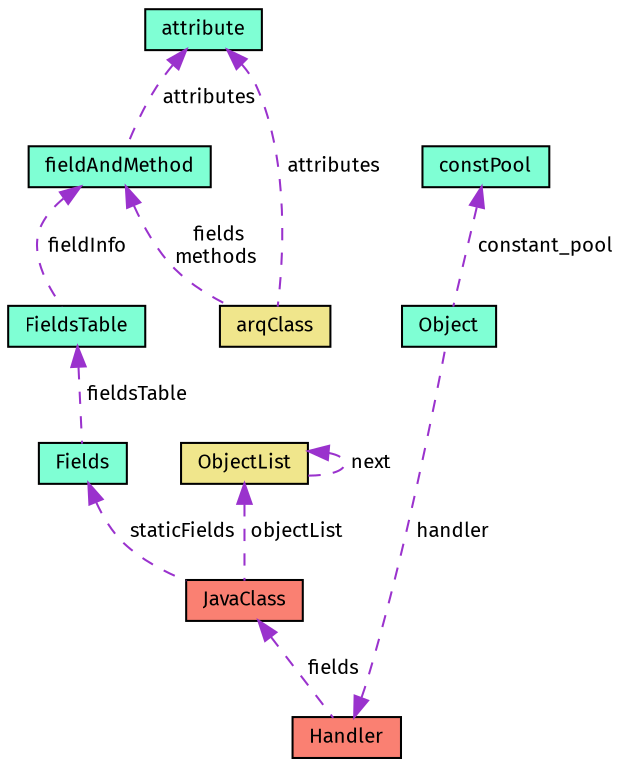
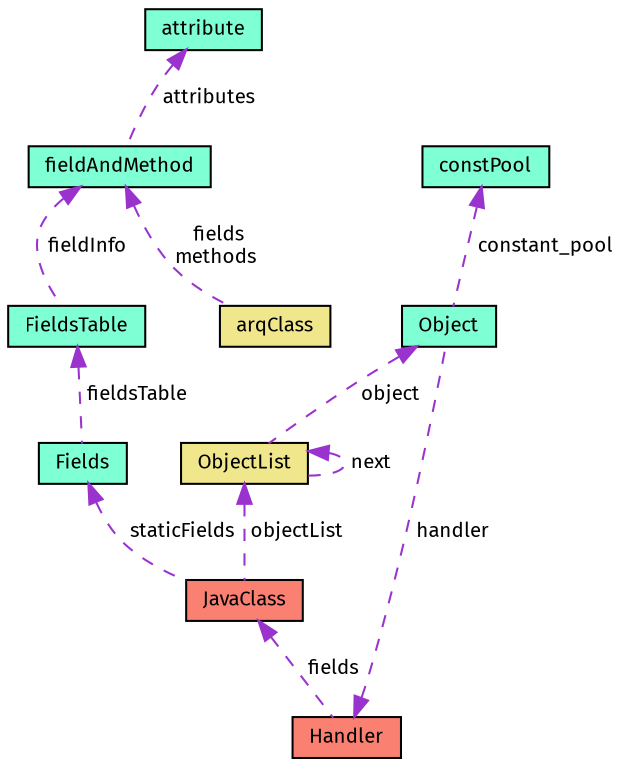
  digraph {
    fontname="Fira Sans"
    node [color=black fillcolor=aquamarine fontname="Fira Sans" fontsize=10 shape=record style=filled]
    edge [color=darkorchid3 dir=back fontname="Fira Sans" fontsize=10 labelfontname=Helvetica labelfontsize=10 style=dashed]
    n1 [fontcolor=black height=0.2 label=Object width=0.4]
    n2 [fillcolor=khaki height=0.2 label=ObjectList width=0.4]
    n3 [fillcolor=salmon height=0.2 label=JavaClass width=0.4]
    n4 [fillcolor=salmon height=0.2 label=Handler width=0.4]
    n5 [height=0.2 label=Fields width=0.4]
    n6 [height=0.2 label=FieldsTable width=0.4]
    n7 [height=0.2 label=fieldAndMethod width=0.4]
    n8 [fillcolor=khaki height=0.2 label=arqClass width=0.4]
    n9 [height=0.2 label=attribute width=0.4]
    n10 [height=0.2 label=constPool width=0.4]
+   n1 -> n2 [label=" object"]
    n2 -> n2 [label=" next"]
    n2 -> n3 [label=" objectList"]
    n3 -> n4 [label=" fields"]
    n4 -> n1 [label=" handler"]
    n5 -> n3 [label=" staticFields"]
    n6 -> n5 [label=" fieldsTable"]
    n7 -> n6 [label=" fieldInfo"]
    n7 -> n8 [label=" fields\nmethods"]
    n9 -> n7 [label=" attributes"]
-   n9 -> n8 [label=" attributes"]
    n10 -> n1 [label=" constant_pool"]
  }
